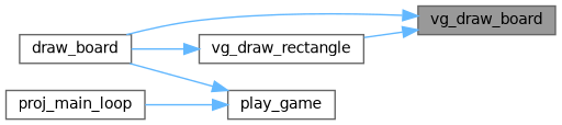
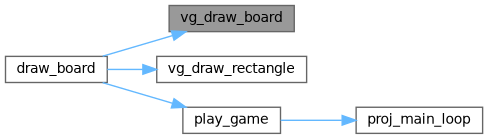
  digraph {
    rankdir=RL
    node [color=grey40 fillcolor=white fontname=Helvetica fontsize=10 shape=box style=filled]
    edge [color=steelblue1 dir=back fontname=Helvetica fontsize=10 labelfontname=Helvetica labelfontsize=10 style=solid]
    n1 [color=gray40 fillcolor=grey60 fontcolor=black height=0.2 label=vg_draw_board width=0.4]
    n2 [height=0.2 label=draw_board width=0.4]
    n3 [height=0.2 label=vg_draw_rectangle width=0.4]
    n4 [height=0.2 label=play_game width=0.4]
    n5 [height=0.2 label=proj_main_loop width=0.4]
    n1 -> n2
-   n1 -> n3
    n3 -> n2
    n4 -> n2
-   n4 -> n5
+   n5 -> n4
  }
